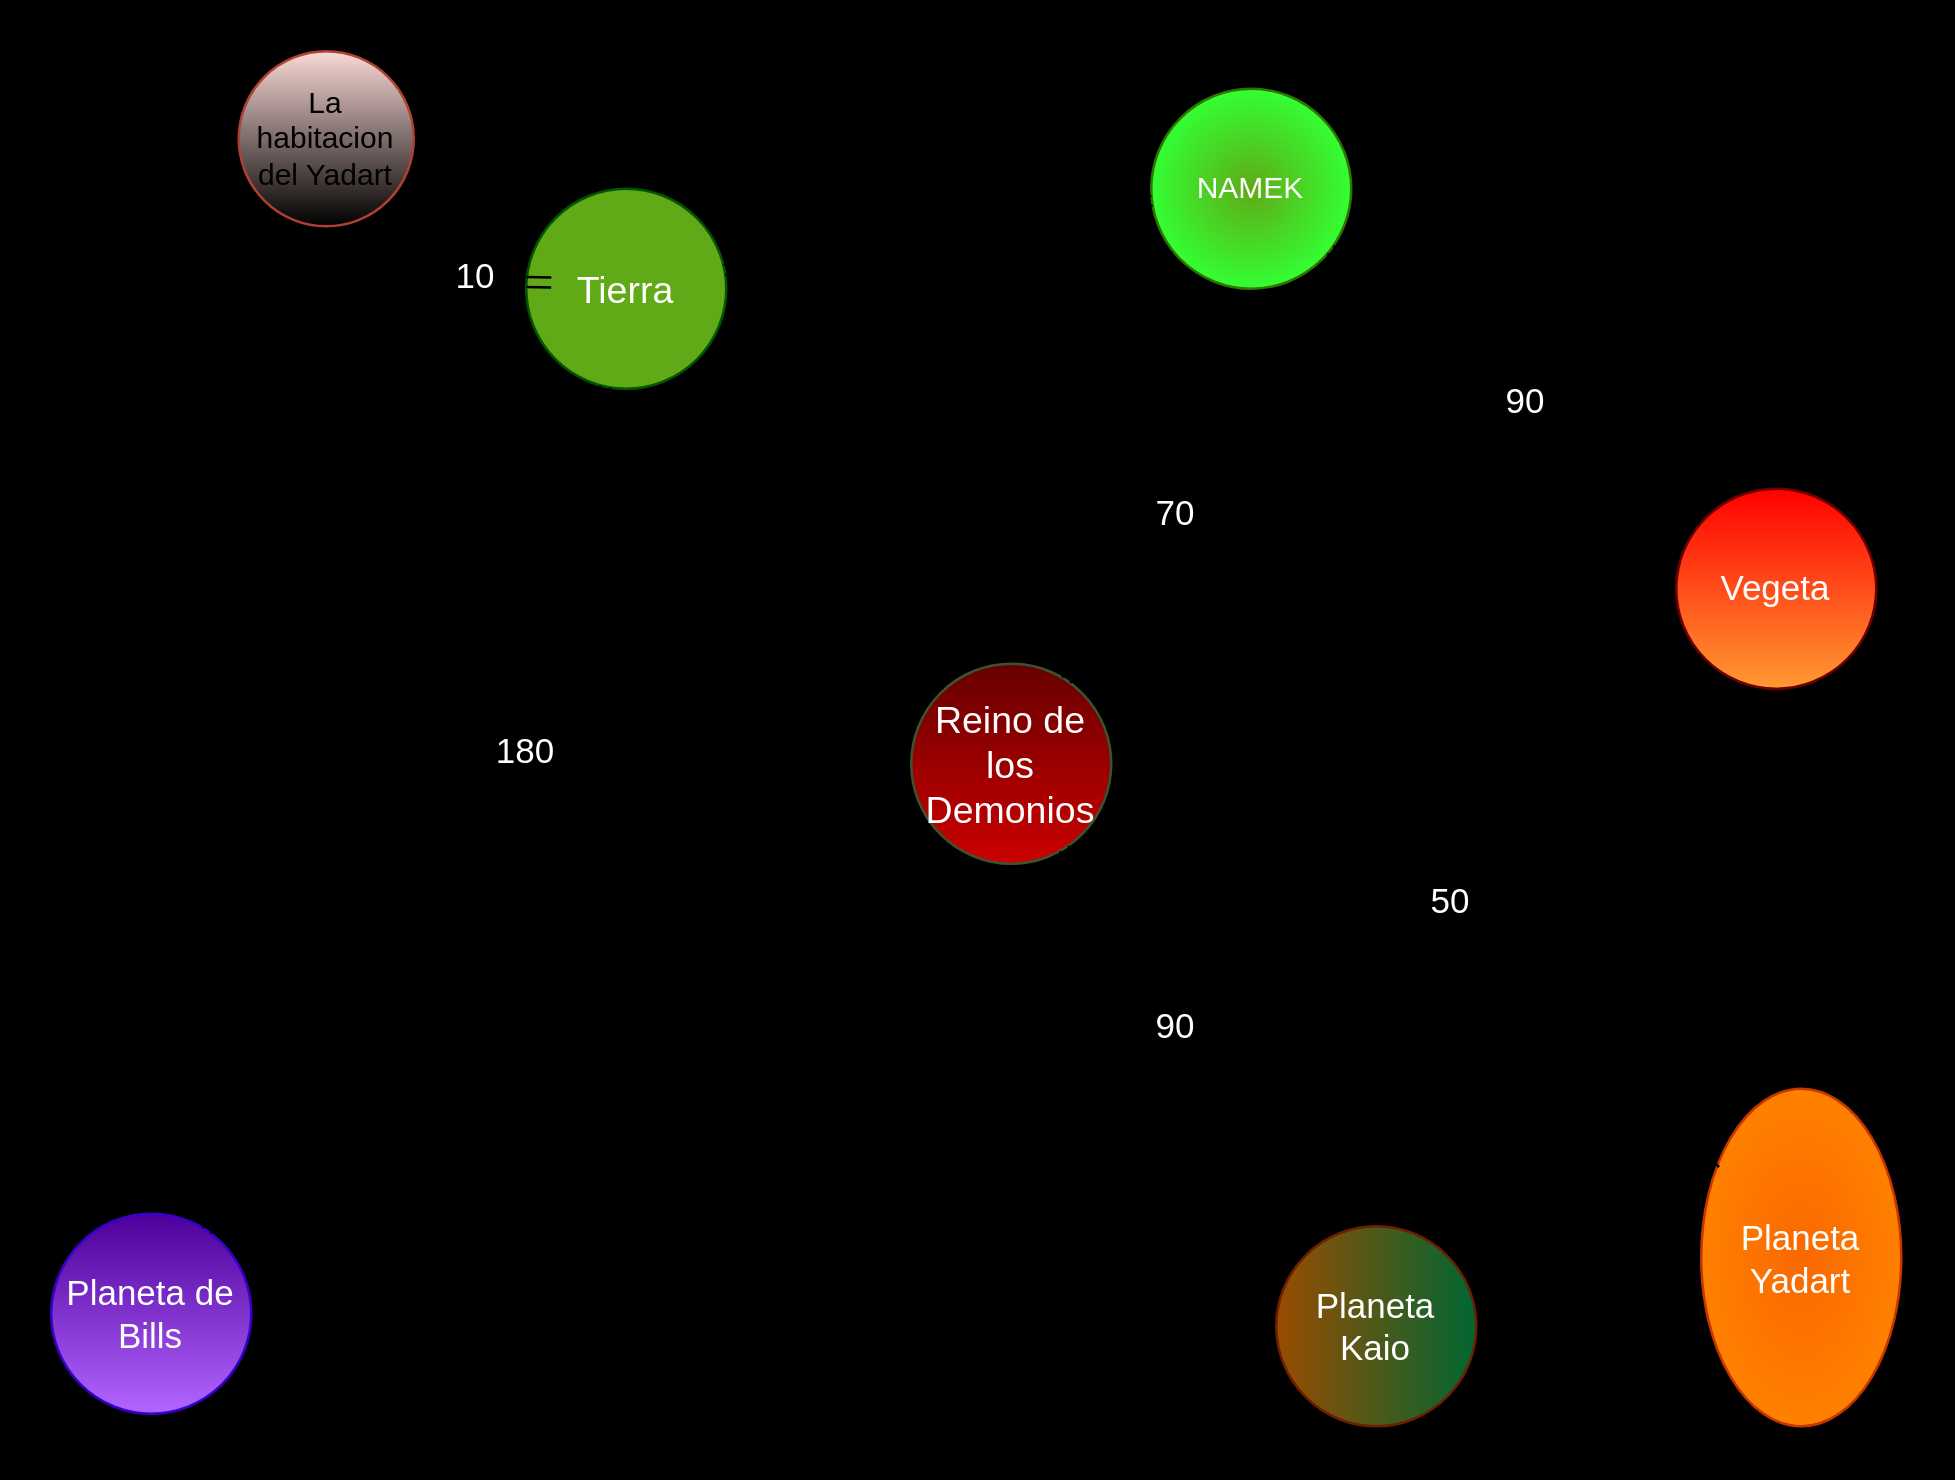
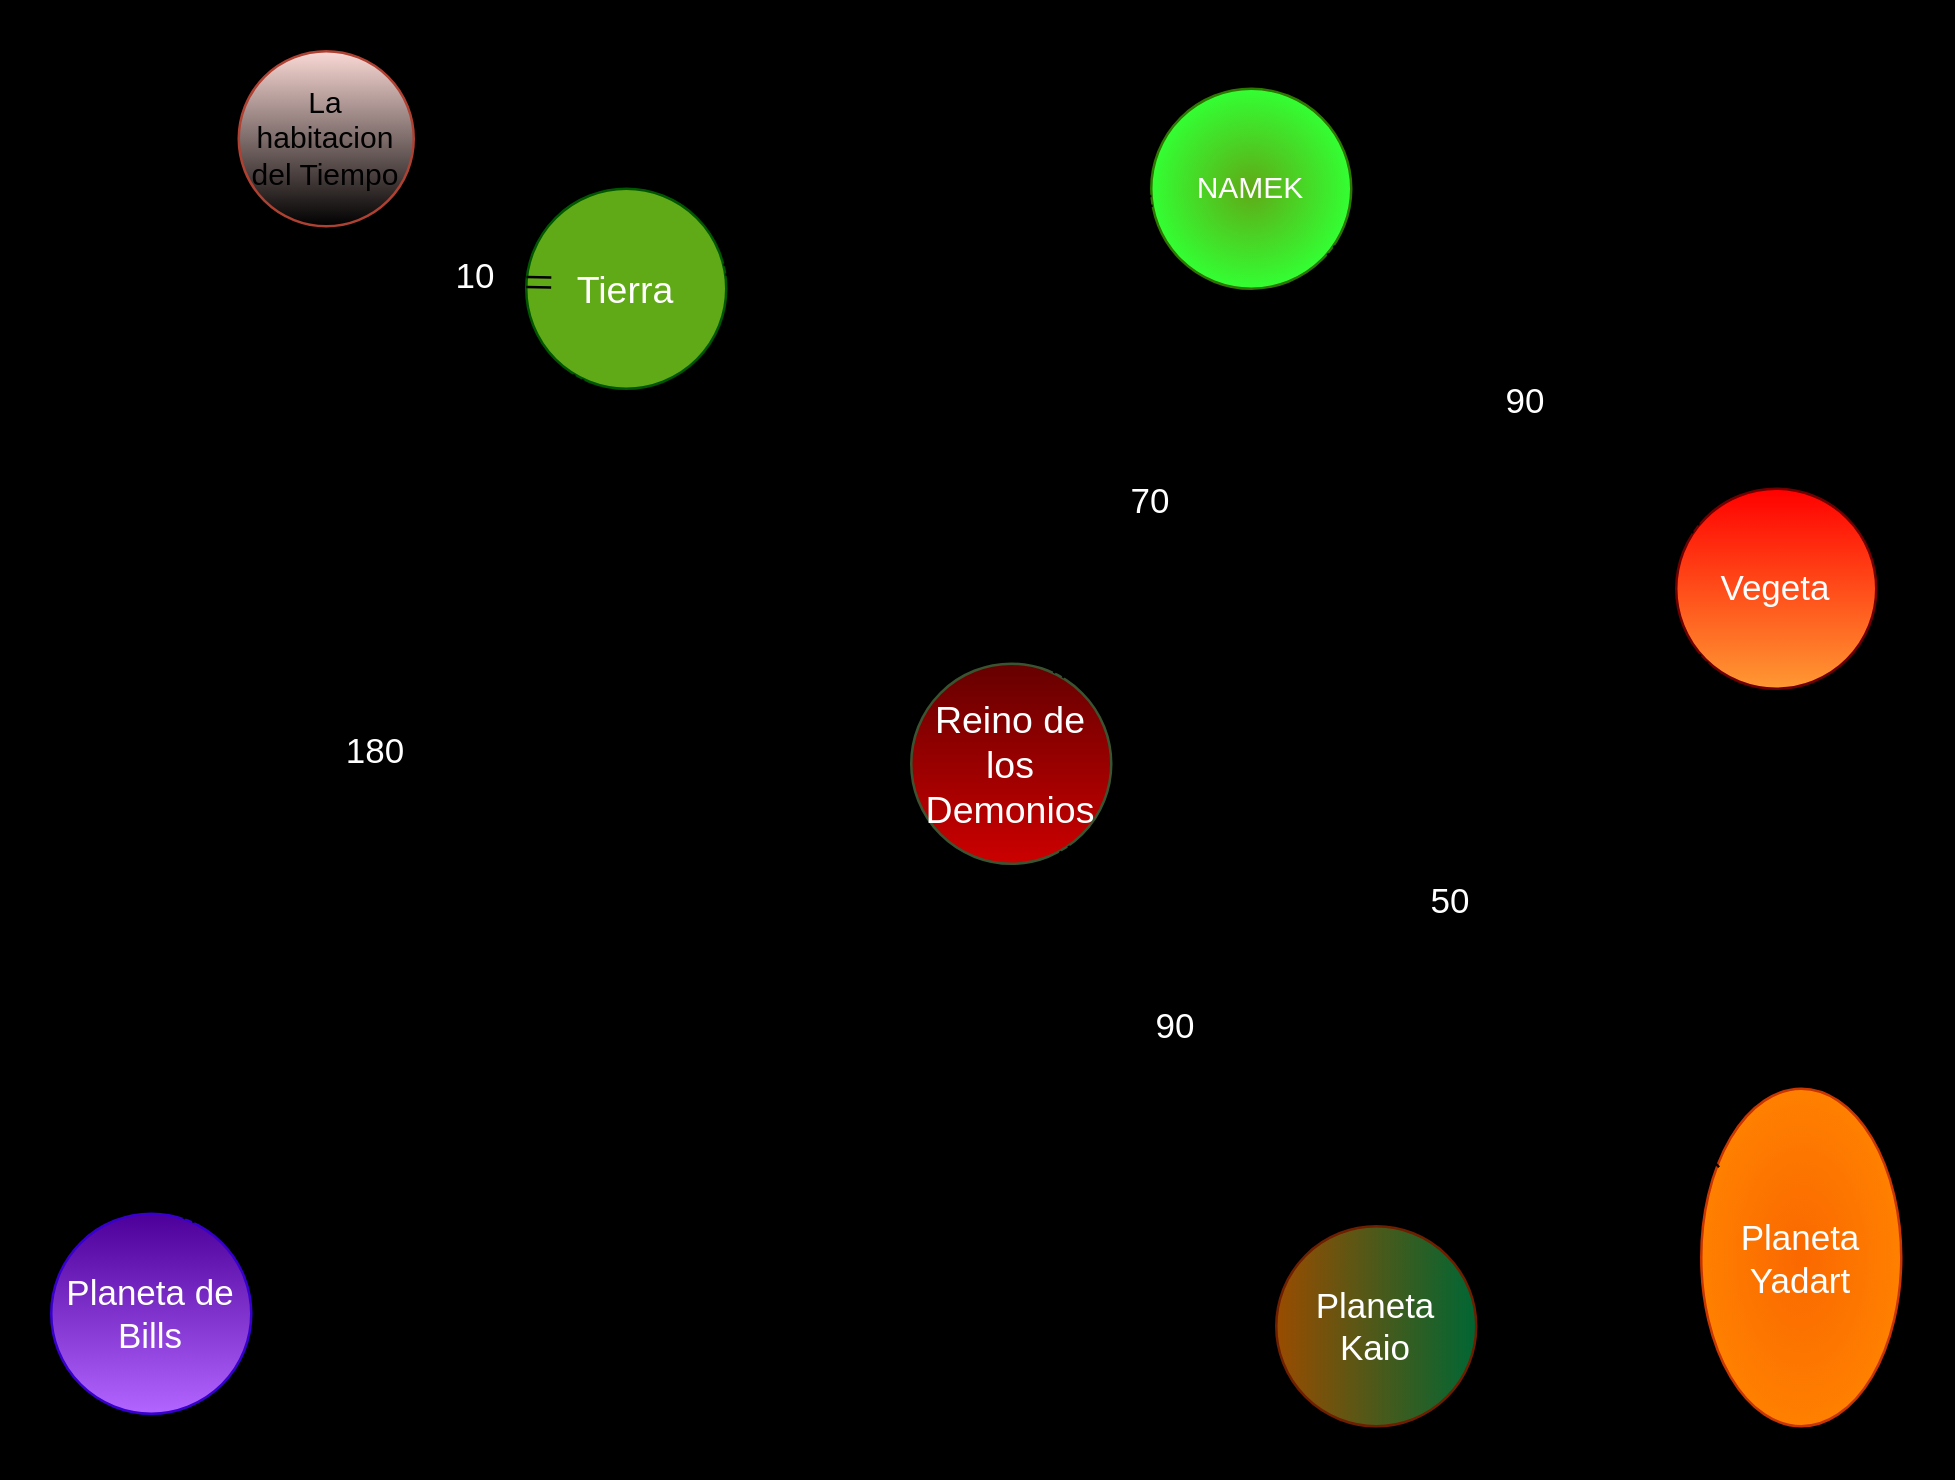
  <mxCell id="0" />
  <mxCell id="1" parent="0" />
  <mxCell id="2" value="" style="edgeStyle=none;html=1;shape=link;startArrow=none;" edge="1" parent="1" source="20" target="10"><mxGeometry relative="1" as="geometry" /></mxCell>
  <mxCell id="3" value="" style="edgeStyle=none;html=1;shape=link;startArrow=none;" edge="1" parent="1" source="26" target="13"><mxGeometry relative="1" as="geometry" /></mxCell>
  <mxCell id="4" value="Reino de los Demonios" style="ellipse;whiteSpace=wrap;html=1;aspect=fixed;fillColor=#660000;strokeColor=#3A5431;fontSize=15;fontColor=#ffffff;gradientColor=#CC0000;" vertex="1" parent="1"><mxGeometry x="364" y="265" width="80" height="80" as="geometry" /></mxCell>
  <mxCell id="5" value="Planeta de Bills" style="ellipse;whiteSpace=wrap;html=1;aspect=fixed;fillColor=#4C0099;strokeColor=#3700CC;fontColor=#ffffff;gradientColor=#B266FF;fontSize=14;" vertex="1" parent="1"><mxGeometry x="20" y="485" width="80" height="80" as="geometry" /></mxCell>
  <mxCell id="6" value="" style="edgeStyle=none;shape=link;html=1;startArrow=none;" edge="1" parent="1" source="24" target="12"><mxGeometry relative="1" as="geometry" /></mxCell>
  <mxCell id="7" value="" style="edgeStyle=none;shape=link;html=1;startArrow=none;" edge="1" parent="1" source="22" target="5"><mxGeometry relative="1" as="geometry" /></mxCell>
  <mxCell id="8" value="Tierra" style="ellipse;whiteSpace=wrap;html=1;aspect=fixed;fillColor=#60a917;fontSize=15;labelBorderColor=none;fontColor=#ffffff;strokeColor=#005700;gradientDirection=west;" vertex="1" parent="1"><mxGeometry x="210" y="75" width="80" height="80" as="geometry" /></mxCell>
  <mxCell id="9" value="" style="edgeStyle=none;shape=link;html=1;startArrow=none;" edge="1" parent="1" source="18" target="8"><mxGeometry relative="1" as="geometry" /></mxCell>
  <mxCell id="10" value="NAMEK" style="ellipse;whiteSpace=wrap;html=1;aspect=fixed;fillColor=#60a917;fontColor=#ffffff;strokeColor=#2D7600;gradientColor=#33FF33;gradientDirection=radial;" vertex="1" parent="1"><mxGeometry x="460" y="35" width="80" height="80" as="geometry" /></mxCell>
  <mxCell id="11" value="&lt;font color=&quot;#ffffff&quot;&gt;Planeta Yadart&lt;/font&gt;" style="ellipse;whiteSpace=wrap;html=1;aspect=fixed;fillColor=#fa6800;fontColor=#000000;strokeColor=#C73500;gradientColor=#FF8000;gradientDirection=radial;fontSize=14;" vertex="1" parent="1"><mxGeometry x="680" y="435" width="80" height="135" as="geometry" /></mxCell>
- <mxCell id="12" value="La habitacion del Yadart" style="ellipse;whiteSpace=wrap;html=1;aspect=fixed;fillColor=#fad9d5;strokeColor=#ae4132;gradientColor=default;labelBackgroundColor=none;labelBorderColor=none;fontColor=#000000;fontSize=12;" vertex="1" parent="1"><mxGeometry x="95" y="20" width="70" height="70" as="geometry" /></mxCell>
+ <mxCell id="12" value="La habitacion del Tiempo" style="ellipse;whiteSpace=wrap;html=1;aspect=fixed;fillColor=#fad9d5;strokeColor=#ae4132;gradientColor=default;labelBackgroundColor=none;labelBorderColor=none;fontColor=#000000;fontSize=12;" vertex="1" parent="1"><mxGeometry x="95" y="20" width="70" height="70" as="geometry" /></mxCell>
  <mxCell id="13" value="Planeta Kaio" style="ellipse;whiteSpace=wrap;html=1;aspect=fixed;fillColor=#006633;fontColor=#ffffff;strokeColor=#6D1F00;gradientColor=#994C00;gradientDirection=west;fontSize=14;" vertex="1" parent="1"><mxGeometry x="510" y="490" width="80" height="80" as="geometry" /></mxCell>
  <mxCell id="14" value="" style="edgeStyle=none;shape=link;html=1;startArrow=none;" edge="1" parent="1" source="30" target="10"><mxGeometry relative="1" as="geometry" /></mxCell>
  <mxCell id="15" value="" style="edgeStyle=none;shape=link;html=1;startArrow=none;" edge="1" parent="1" source="28" target="11"><mxGeometry relative="1" as="geometry" /></mxCell>
  <mxCell id="16" value="Vegeta" style="ellipse;whiteSpace=wrap;html=1;aspect=fixed;fillColor=#FF0000;fontColor=#ffffff;strokeColor=#6F0000;gradientColor=#FF9933;fontSize=14;" vertex="1" parent="1"><mxGeometry x="670" y="195" width="80" height="80" as="geometry" /></mxCell>
  <mxCell id="17" value="" style="edgeStyle=none;shape=link;html=1;endArrow=none;" edge="1" parent="1" source="10" target="18"><mxGeometry relative="1" as="geometry"><mxPoint x="490.105" y="97.901" as="sourcePoint" /><mxPoint x="309.882" y="111.932" as="targetPoint" /></mxGeometry></mxCell>
  <mxCell id="18" value="90" style="text;html=1;strokeColor=none;fillColor=none;align=center;verticalAlign=middle;whiteSpace=wrap;rounded=0;labelBackgroundColor=none;labelBorderColor=none;fontSize=14;fontColor=#000000;" vertex="1" parent="1"><mxGeometry x="350" y="75" width="60" height="30" as="geometry" /></mxCell>
  <mxCell id="19" value="" style="edgeStyle=none;html=1;shape=link;endArrow=none;" edge="1" parent="1" source="4" target="20"><mxGeometry relative="1" as="geometry"><mxPoint x="424.58" y="270.7" as="sourcePoint" /><mxPoint x="509.42" y="129.3" as="targetPoint" /></mxGeometry></mxCell>
- <mxCell id="20" value="70" style="text;html=1;strokeColor=none;fillColor=none;align=center;verticalAlign=middle;whiteSpace=wrap;rounded=0;labelBackgroundColor=none;labelBorderColor=none;fontSize=14;fontColor=#FFFFFF;" vertex="1" parent="1"><mxGeometry x="440" y="190" width="60" height="30" as="geometry" /></mxCell>
+ <mxCell id="20" value="70" style="text;html=1;strokeColor=none;fillColor=none;align=center;verticalAlign=middle;whiteSpace=wrap;rounded=0;labelBackgroundColor=none;labelBorderColor=none;fontSize=14;fontColor=#FFFFFF;" vertex="1" parent="1"><mxGeometry x="430" y="185" width="60" height="30" as="geometry" /></mxCell>
  <mxCell id="21" value="" style="edgeStyle=none;shape=link;html=1;endArrow=none;" edge="1" parent="1" source="8" target="22"><mxGeometry relative="1" as="geometry"><mxPoint x="249.011" y="149.051" as="sourcePoint" /><mxPoint x="81.02" y="420.968" as="targetPoint" /></mxGeometry></mxCell>
- <mxCell id="22" value="180" style="text;html=1;strokeColor=none;fillColor=none;align=center;verticalAlign=middle;whiteSpace=wrap;rounded=0;labelBackgroundColor=none;labelBorderColor=none;fontSize=14;fontColor=#FFFFFF;" vertex="1" parent="1"><mxGeometry x="180" y="285" width="60" height="30" as="geometry" /></mxCell>
+ <mxCell id="22" value="180" style="text;html=1;strokeColor=none;fillColor=none;align=center;verticalAlign=middle;whiteSpace=wrap;rounded=0;labelBackgroundColor=none;labelBorderColor=none;fontSize=14;fontColor=#FFFFFF;" vertex="1" parent="1"><mxGeometry x="120" y="285" width="60" height="30" as="geometry" /></mxCell>
  <mxCell id="23" value="" style="edgeStyle=none;shape=link;html=1;endArrow=none;" edge="1" parent="1" source="8" target="24"><mxGeometry relative="1" as="geometry"><mxPoint x="230.167" y="111.349" as="sourcePoint" /><mxPoint x="149.837" y="103.371" as="targetPoint" /></mxGeometry></mxCell>
  <mxCell id="24" value="10" style="text;html=1;strokeColor=none;fillColor=none;align=center;verticalAlign=middle;whiteSpace=wrap;rounded=0;labelBackgroundColor=none;labelBorderColor=none;fontSize=14;fontColor=#FFFFFF;" vertex="1" parent="1"><mxGeometry x="160" y="95" width="60" height="30" as="geometry" /></mxCell>
  <mxCell id="25" value="" style="edgeStyle=none;html=1;shape=link;endArrow=none;" edge="1" parent="1" source="4" target="26"><mxGeometry relative="1" as="geometry"><mxPoint x="425.781" y="338.55" as="sourcePoint" /><mxPoint x="528.227" y="496.445" as="targetPoint" /></mxGeometry></mxCell>
  <mxCell id="26" value="90" style="text;html=1;strokeColor=none;fillColor=none;align=center;verticalAlign=middle;whiteSpace=wrap;rounded=0;labelBackgroundColor=none;labelBorderColor=none;fontSize=14;fontColor=#FFFFFF;" vertex="1" parent="1"><mxGeometry x="440" y="395" width="60" height="30" as="geometry" /></mxCell>
  <mxCell id="27" value="" style="edgeStyle=none;shape=link;html=1;endArrow=none;" edge="1" parent="1" source="16" target="28"><mxGeometry relative="1" as="geometry"><mxPoint x="711.599" y="274.968" as="sourcePoint" /><mxPoint x="718.335" y="435.035" as="targetPoint" /></mxGeometry></mxCell>
  <mxCell id="28" value="50" style="text;html=1;strokeColor=none;fillColor=none;align=center;verticalAlign=middle;whiteSpace=wrap;rounded=0;labelBackgroundColor=none;labelBorderColor=none;fontSize=14;fontColor=#FFFFFF;" vertex="1" parent="1"><mxGeometry x="550" y="345" width="60" height="30" as="geometry" /></mxCell>
  <mxCell id="29" value="" style="edgeStyle=none;shape=link;html=1;endArrow=none;" edge="1" parent="1" source="16" target="30"><mxGeometry relative="1" as="geometry"><mxPoint x="678.414" y="210.457" as="sourcePoint" /><mxPoint x="561.574" y="119.558" as="targetPoint" /></mxGeometry></mxCell>
  <mxCell id="30" value="90" style="text;html=1;strokeColor=none;fillColor=none;align=center;verticalAlign=middle;whiteSpace=wrap;rounded=0;labelBackgroundColor=none;labelBorderColor=none;fontSize=14;fontColor=#FFFFFF;" vertex="1" parent="1"><mxGeometry x="580" y="145" width="60" height="30" as="geometry" /></mxCell>
